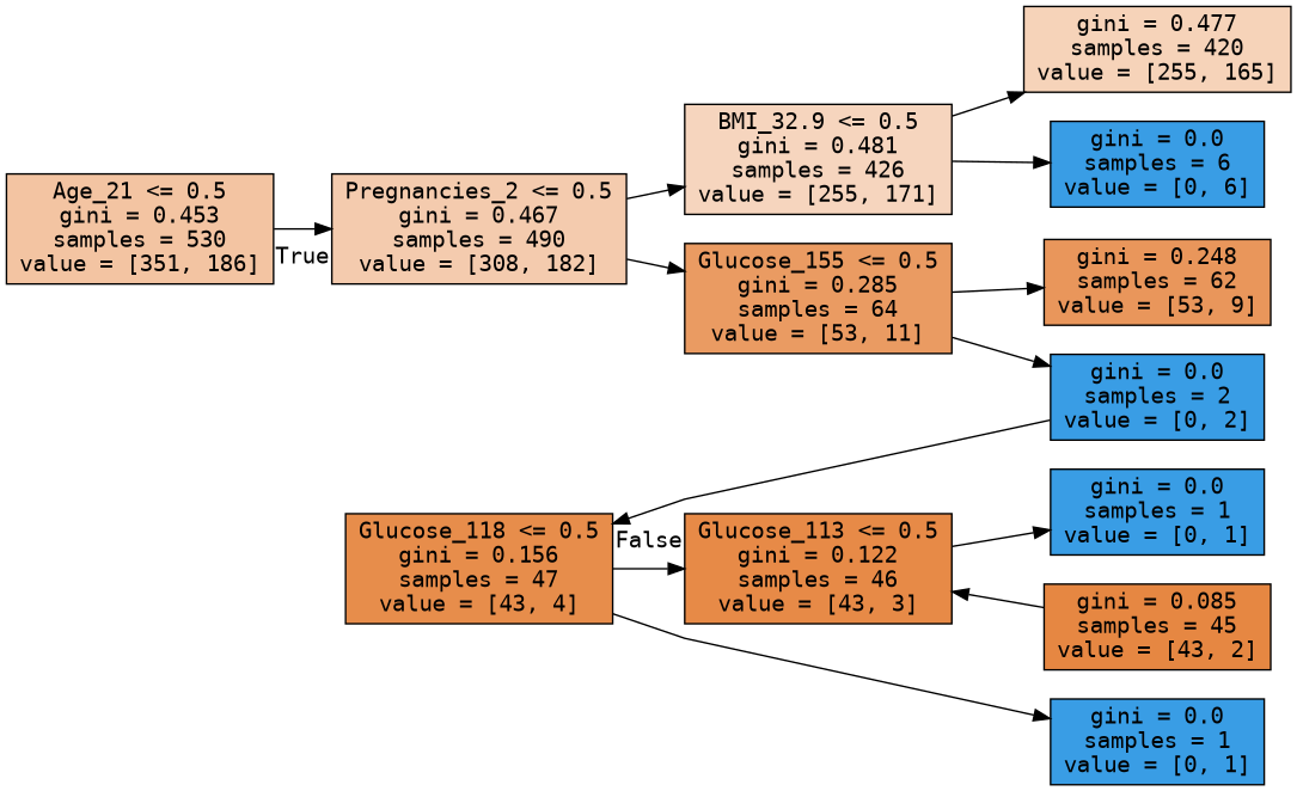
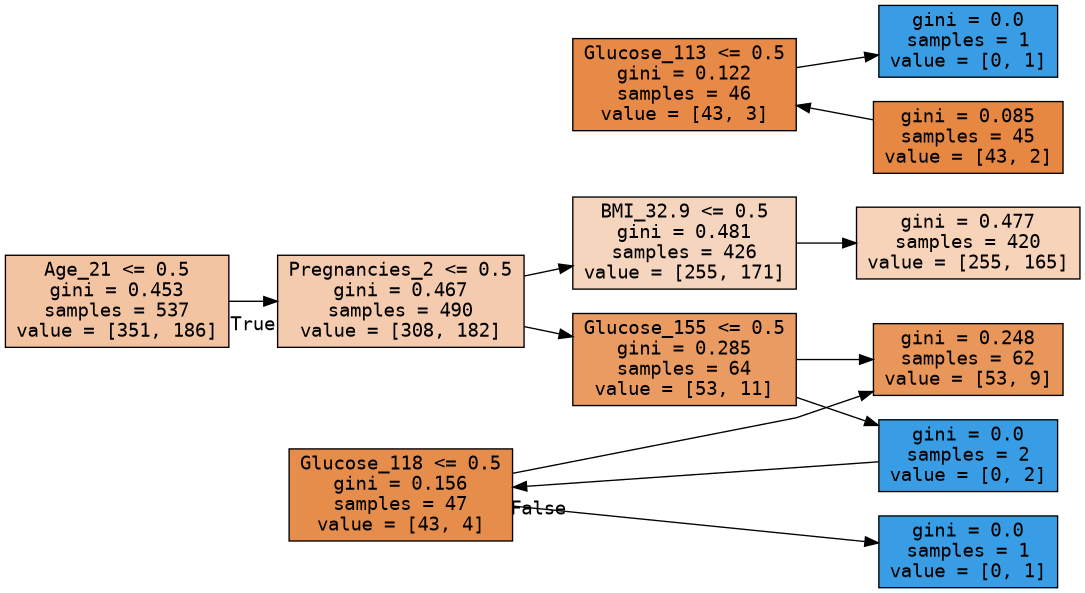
  digraph {
    fontname="DejaVu Sans Mono"
    rankdir=LR
    ranksep=equally
    splines=polyline
    node [color=black fillcolor="#399de5" fontname="DejaVu Sans Mono" shape=box style=filled]
    edge [fontname="DejaVu Sans Mono"]
-   n1 [fillcolor="#f3c4a2" label="Age_21 <= 0.5\ngini = 0.453\nsamples = 530\nvalue = [351, 186]"]
+   n1 [fillcolor="#f3c4a2" label="Age_21 <= 0.5\ngini = 0.453\nsamples = 537\nvalue = [351, 186]"]
    n2 [fillcolor="#f4cbae" label="Pregnancies_2 <= 0.5\ngini = 0.467\nsamples = 490\nvalue = [308, 182]"]
    n3 [fillcolor="#e78d4b" label="Glucose_118 <= 0.5\ngini = 0.156\nsamples = 47\nvalue = [43, 4]"]
    n4 [fillcolor="#f6d5be" label="BMI_32.9 <= 0.5\ngini = 0.481\nsamples = 426\nvalue = [255, 171]"]
    n5 [fillcolor="#ea9b62" label="Glucose_155 <= 0.5\ngini = 0.285\nsamples = 64\nvalue = [53, 11]"]
    n6 [fillcolor="#e78a47" label="Glucose_113 <= 0.5\ngini = 0.122\nsamples = 46\nvalue = [43, 3]"]
    n7 [fillcolor="#f6d3b9" label="gini = 0.477\nsamples = 420\nvalue = [255, 165]"]
-   n8 [label="gini = 0.0\nsamples = 6\nvalue = [0, 6]"]
    n9 [fillcolor="#e9965b" label="gini = 0.248\nsamples = 62\nvalue = [53, 9]"]
    n10 [label="gini = 0.0\nsamples = 2\nvalue = [0, 2]"]
    n11 [fillcolor="#e68742" label="gini = 0.085\nsamples = 45\nvalue = [43, 2]"]
    n12 [label="gini = 0.0\nsamples = 1\nvalue = [0, 1]"]
    n13 [label="gini = 0.0\nsamples = 1\nvalue = [0, 1]"]
    subgraph sub_1 {
      rank=same
      n1
    }
    subgraph sub_2 {
      rank=same
      n2
      n3
    }
    subgraph sub_3 {
      rank=same
      n4
      n5
      n6
    }
    subgraph sub_4 {
      rank=same
      n7
-     n8
      n9
      n10
      n11
      n12
      n13
    }
    n1 -> n2 [headlabel=True labelangle=45 labeldistance=2.5]
    n2 -> n4
    n2 -> n5
-   n3 -> n6
+   n3 -> n9
    n3 -> n13
    n4 -> n7
-   n4 -> n8
    n5 -> n9
    n5 -> n10
    n6 -> n12
    n10 -> n3 [headlabel=False labelangle=-45 labeldistance=2.5]
    n11 -> n6
  }
